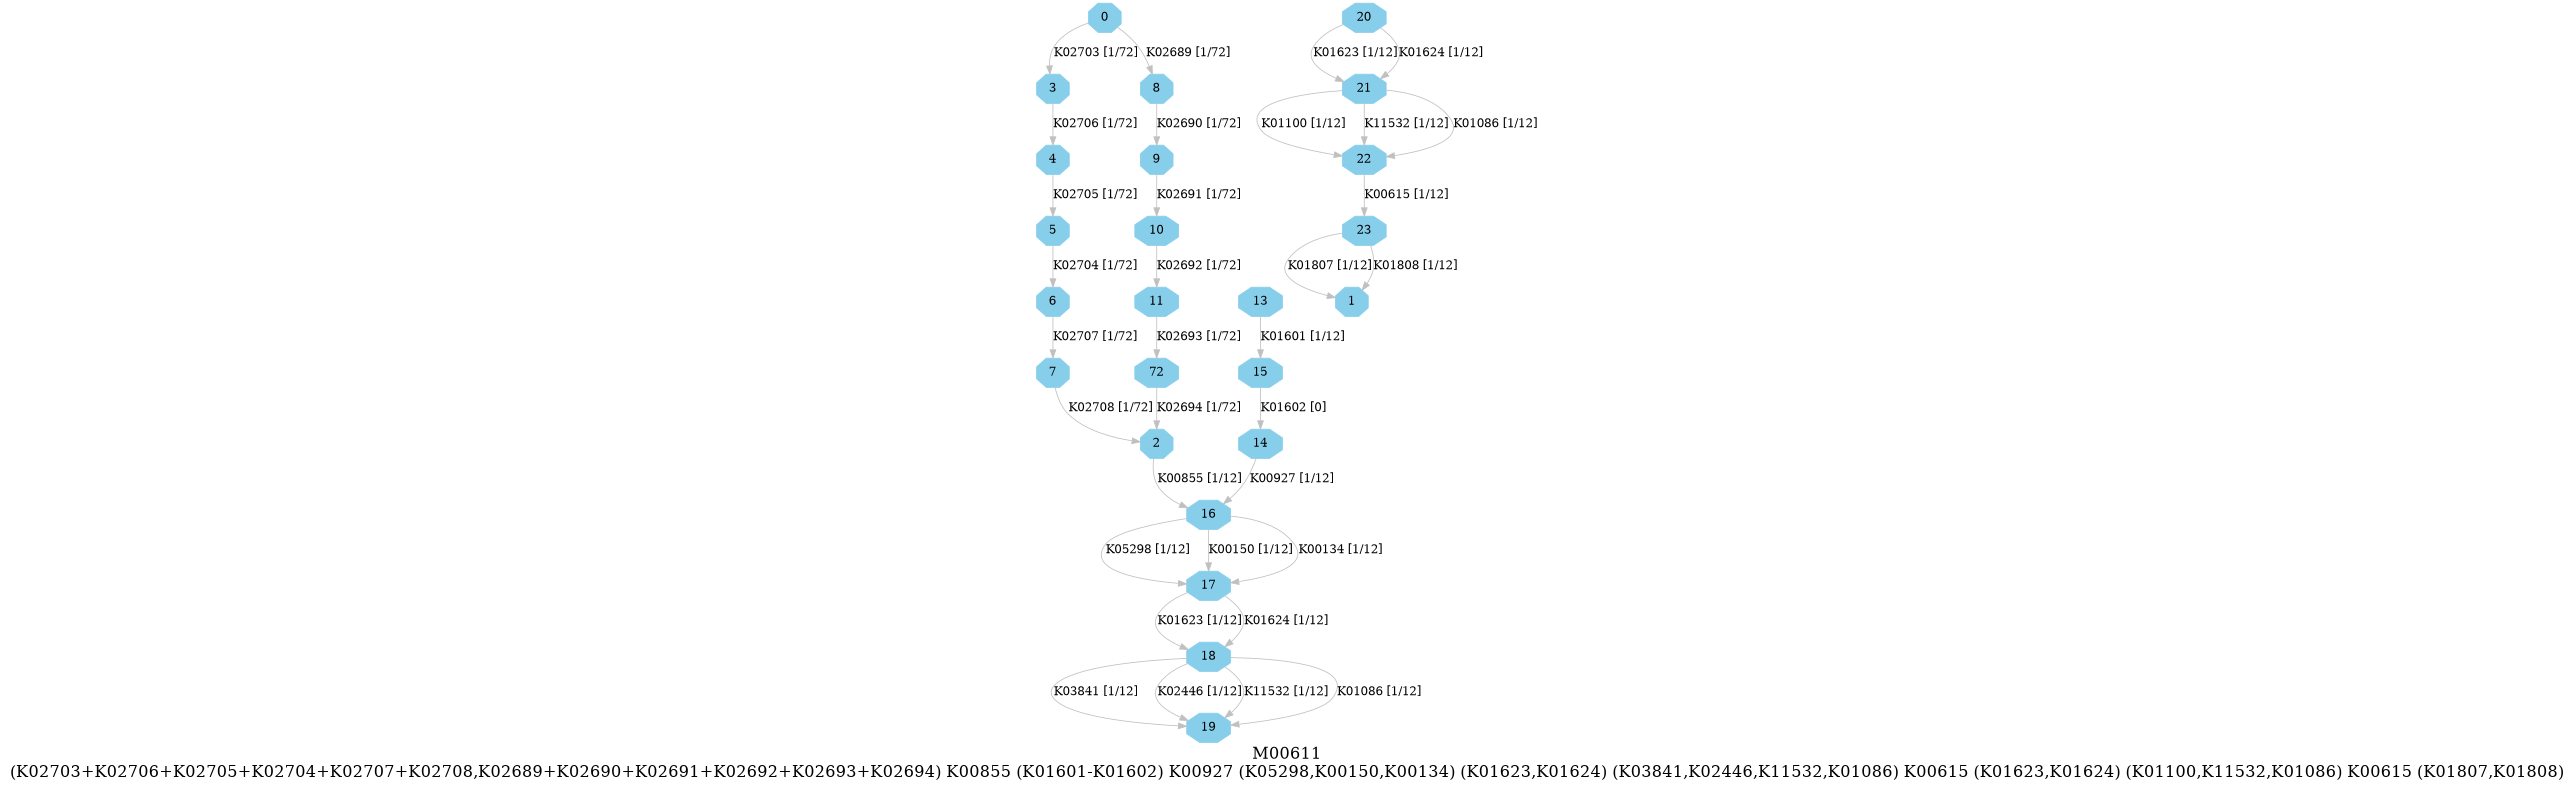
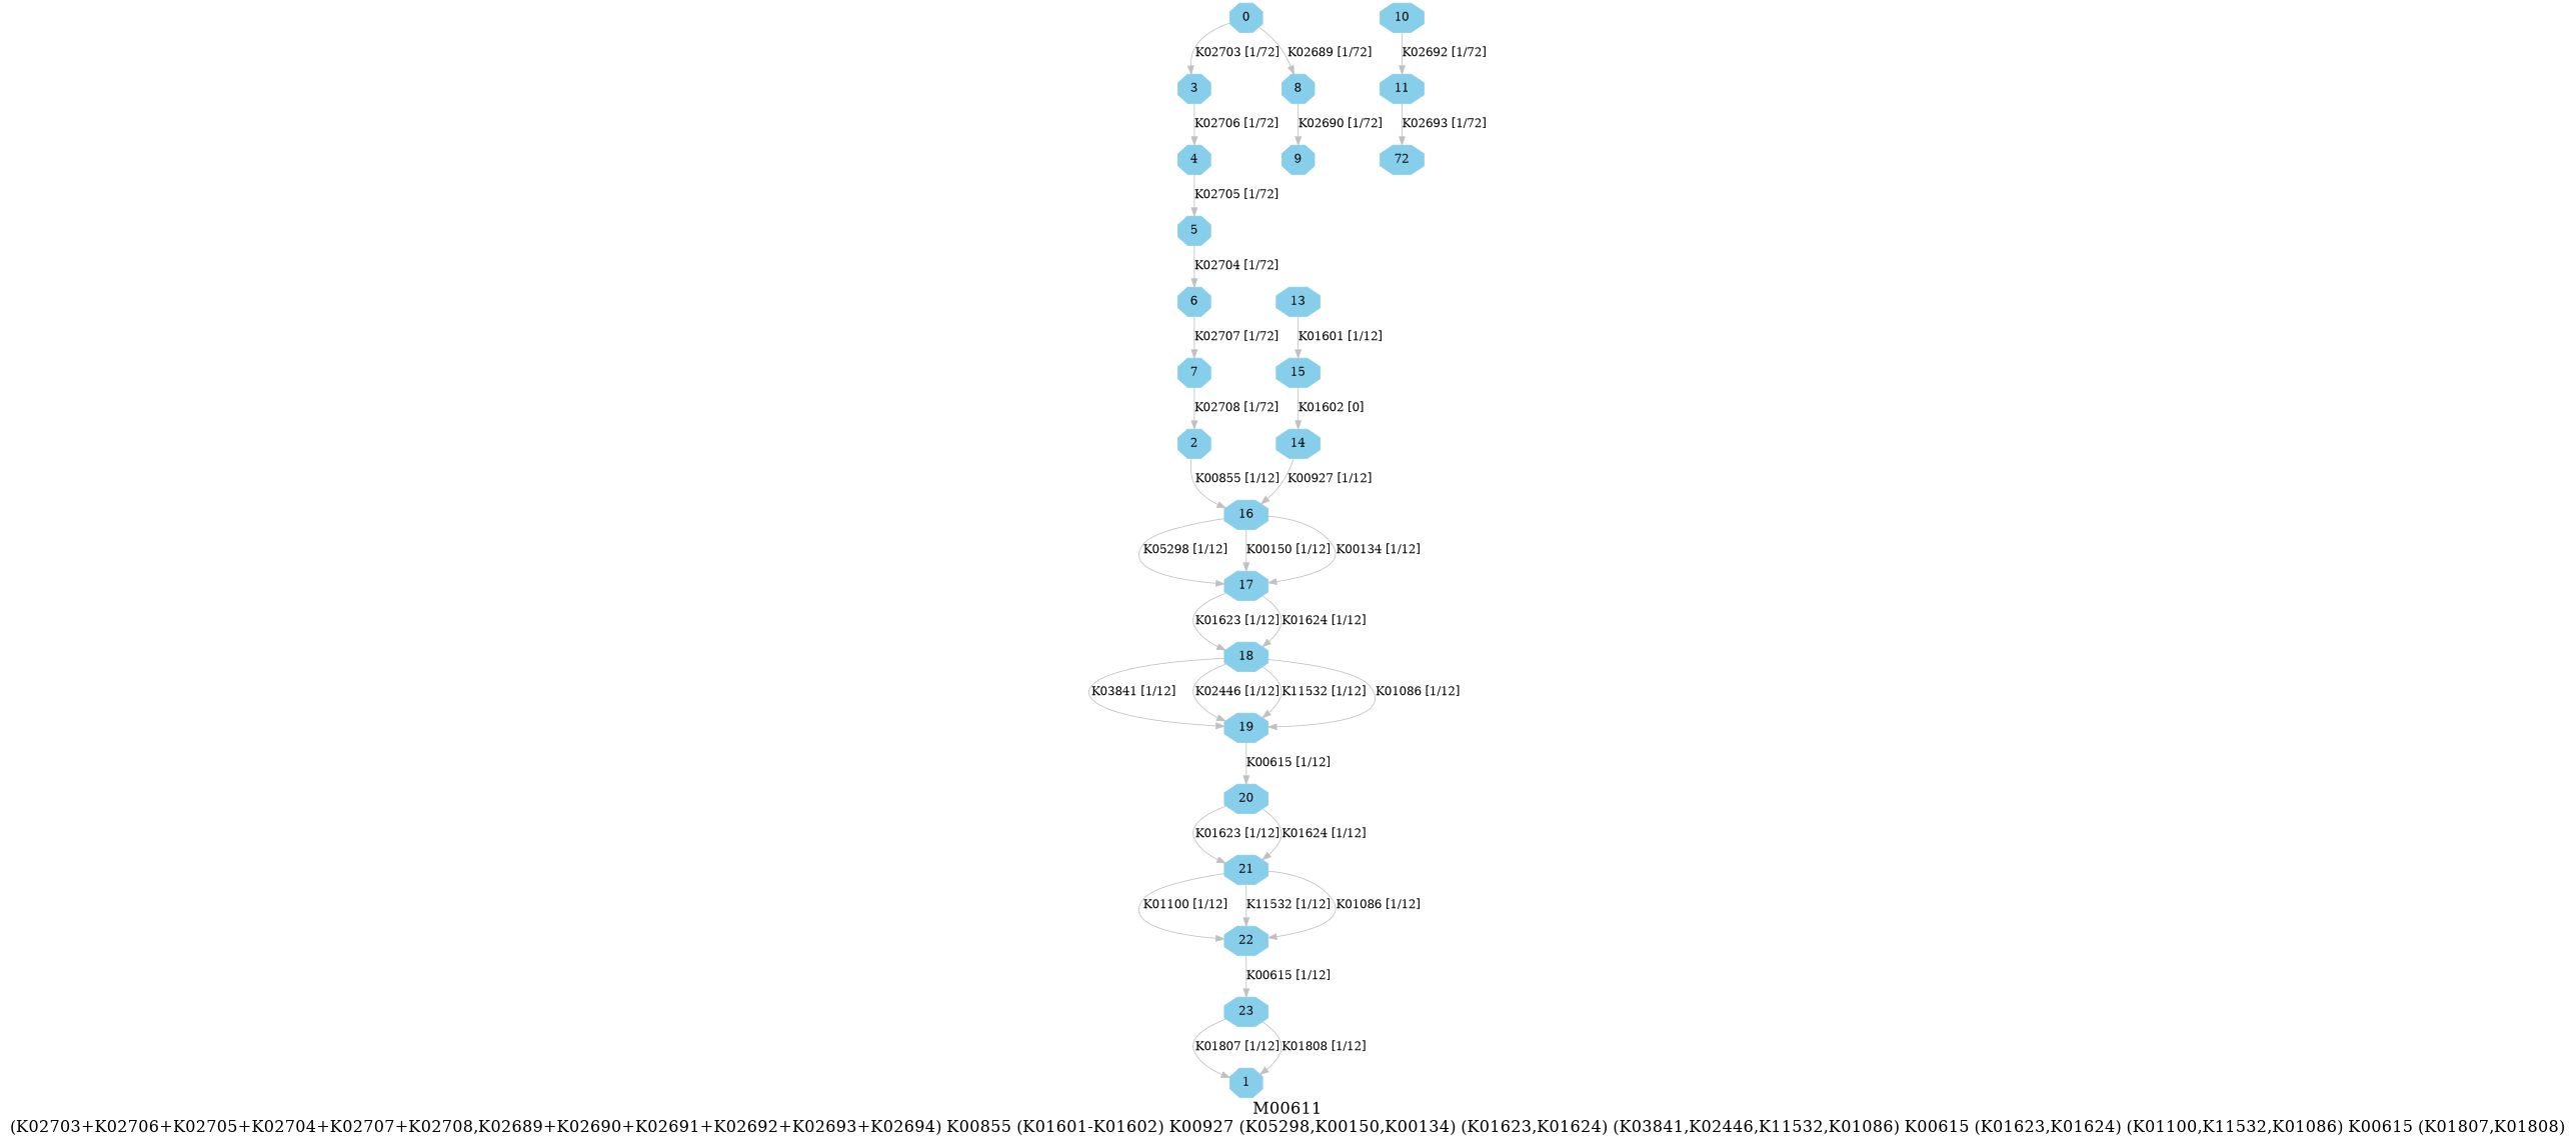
  digraph {
    fontsize=20
    label="M00611\n(K02703+K02706+K02705+K02704+K02707+K02708,K02689+K02690+K02691+K02692+K02693+K02694) K00855 (K01601-K01602) K00927 (K05298,K00150,K00134) (K01623,K01624) (K03841,K02446,K11532,K01086) K00615 (K01623,K01624) (K01100,K11532,K01086) K00615 (K01807,K01808)"
    node [color=skyblue shape=octagon style=filled]
    edge [color=grey]
    0 [height=.3 width=.3]
    1 [height=.3 width=.3]
    2 [height=.3 width=.3]
    3 [height=.3 width=.3]
    4 [height=.3 width=.3]
    5 [height=.3 width=.3]
    6 [height=.3 width=.3]
    7 [height=.3 width=.3]
    8 [height=.3 width=.3]
    9 [height=.3 width=.3]
    10 [height=.3 width=.3]
    11 [height=.3 width=.3]
    n13 [height=.3 label=72 width=.3]
    13 [height=.3 width=.3]
    14 [height=.3 width=.3]
    15 [height=.3 width=.3]
    16 [height=.3 width=.3]
    17 [height=.3 width=.3]
    18 [height=.3 width=.3]
    19 [height=.3 width=.3]
    20 [height=.3 width=.3]
    21 [height=.3 width=.3]
    22 [height=.3 width=.3]
    23 [height=.3 width=.3]
    subgraph sub_1 {
      0
      1
      2
      3
      4
      5
      6
      7
      8
      9
      10
      11
      n13
      13
      14
      15
      16
      17
      18
      19
      20
      21
      22
      23
    }
    0 -> 3 [label="K02703 [1/72]"]
    0 -> 8 [label="K02689 [1/72]"]
    2 -> 16 [label="K00855 [1/12]"]
    3 -> 4 [label="K02706 [1/72]"]
    4 -> 5 [label="K02705 [1/72]"]
    5 -> 6 [label="K02704 [1/72]"]
    6 -> 7 [label="K02707 [1/72]"]
    7 -> 2 [label="K02708 [1/72]"]
    8 -> 9 [label="K02690 [1/72]"]
-   9 -> 10 [label="K02691 [1/72]"]
    10 -> 11 [label="K02692 [1/72]"]
    11 -> n13 [label="K02693 [1/72]"]
-   n13 -> 2 [label="K02694 [1/72]"]
    13 -> 15 [label="K01601 [1/12]"]
    14 -> 16 [label="K00927 [1/12]"]
    15 -> 14 [label="K01602 [0]"]
    16 -> 17 [label="K05298 [1/12]"]
    16 -> 17 [label="K00150 [1/12]"]
    16 -> 17 [label="K00134 [1/12]"]
    17 -> 18 [label="K01623 [1/12]"]
    17 -> 18 [label="K01624 [1/12]"]
    18 -> 19 [label="K03841 [1/12]"]
    18 -> 19 [label="K02446 [1/12]"]
    18 -> 19 [label="K11532 [1/12]"]
    18 -> 19 [label="K01086 [1/12]"]
+   19 -> 20 [label="K00615 [1/12]"]
    20 -> 21 [label="K01623 [1/12]"]
    20 -> 21 [label="K01624 [1/12]"]
    21 -> 22 [label="K01100 [1/12]"]
    21 -> 22 [label="K11532 [1/12]"]
    21 -> 22 [label="K01086 [1/12]"]
    22 -> 23 [label="K00615 [1/12]"]
    23 -> 1 [label="K01807 [1/12]"]
    23 -> 1 [label="K01808 [1/12]"]
  }
